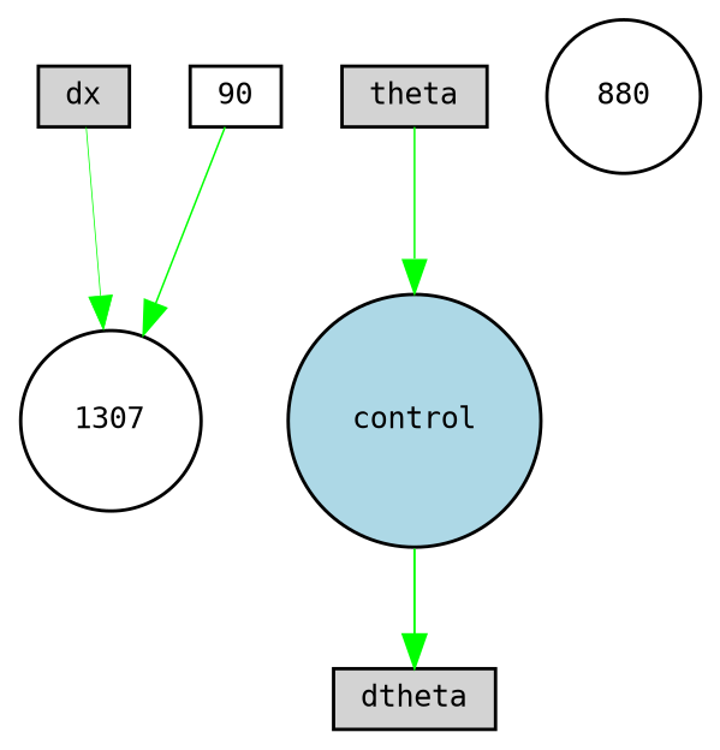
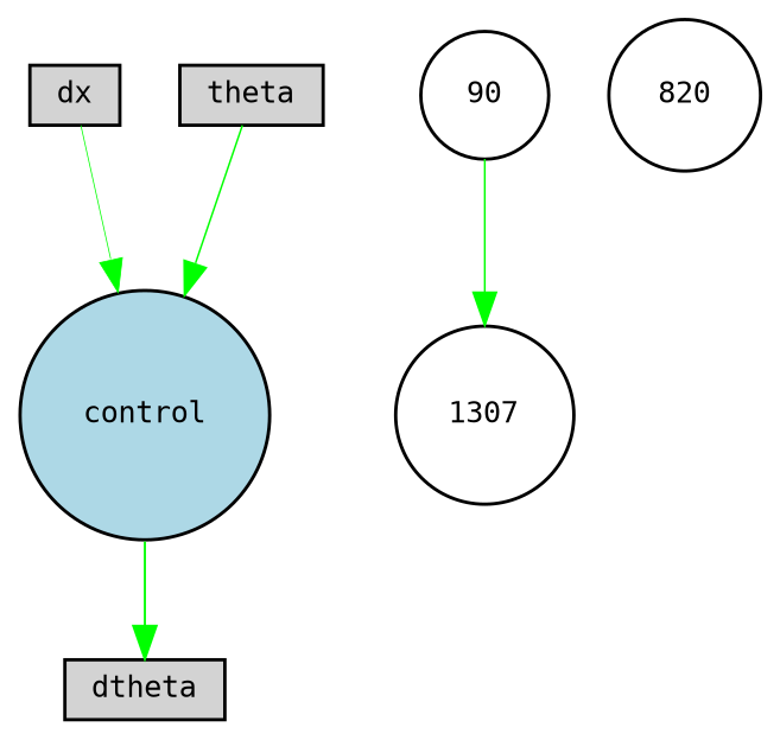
  digraph {
    fontname="DejaVu Sans Mono"
    node [fillcolor=lightgray fontname="DejaVu Sans Mono" fontsize=9 shape=circle style=filled]
    edge [color=green fontname="DejaVu Sans Mono" style=solid]
    dx [height=0.2 shape=box width=0.2]
    control [fillcolor=lightblue height=0.2 width=0.2]
    dtheta [height=0.2 shape=box width=0.2]
    theta [height=0.2 shape=box width=0.2]
    1307 [fillcolor=white height=0.2 width=0.2]
-   90 [fillcolor=white height=0.2 shape=box width=0.2]
-   820 [fillcolor=white height=0.2 width=0.2 label=880]
-   dx -> 1307 [penwidth=0.265485700442714]
+   90 [fillcolor=white height=0.2 width=0.2]
+   820 [fillcolor=white height=0.2 width=0.2]
+   dx -> control [penwidth=0.265485700442714]
    control -> dtheta [penwidth=0.6502944682114655]
    theta -> control [penwidth=0.5168845970196274]
    90 -> 1307 [penwidth=0.5216731159987513]
  }
